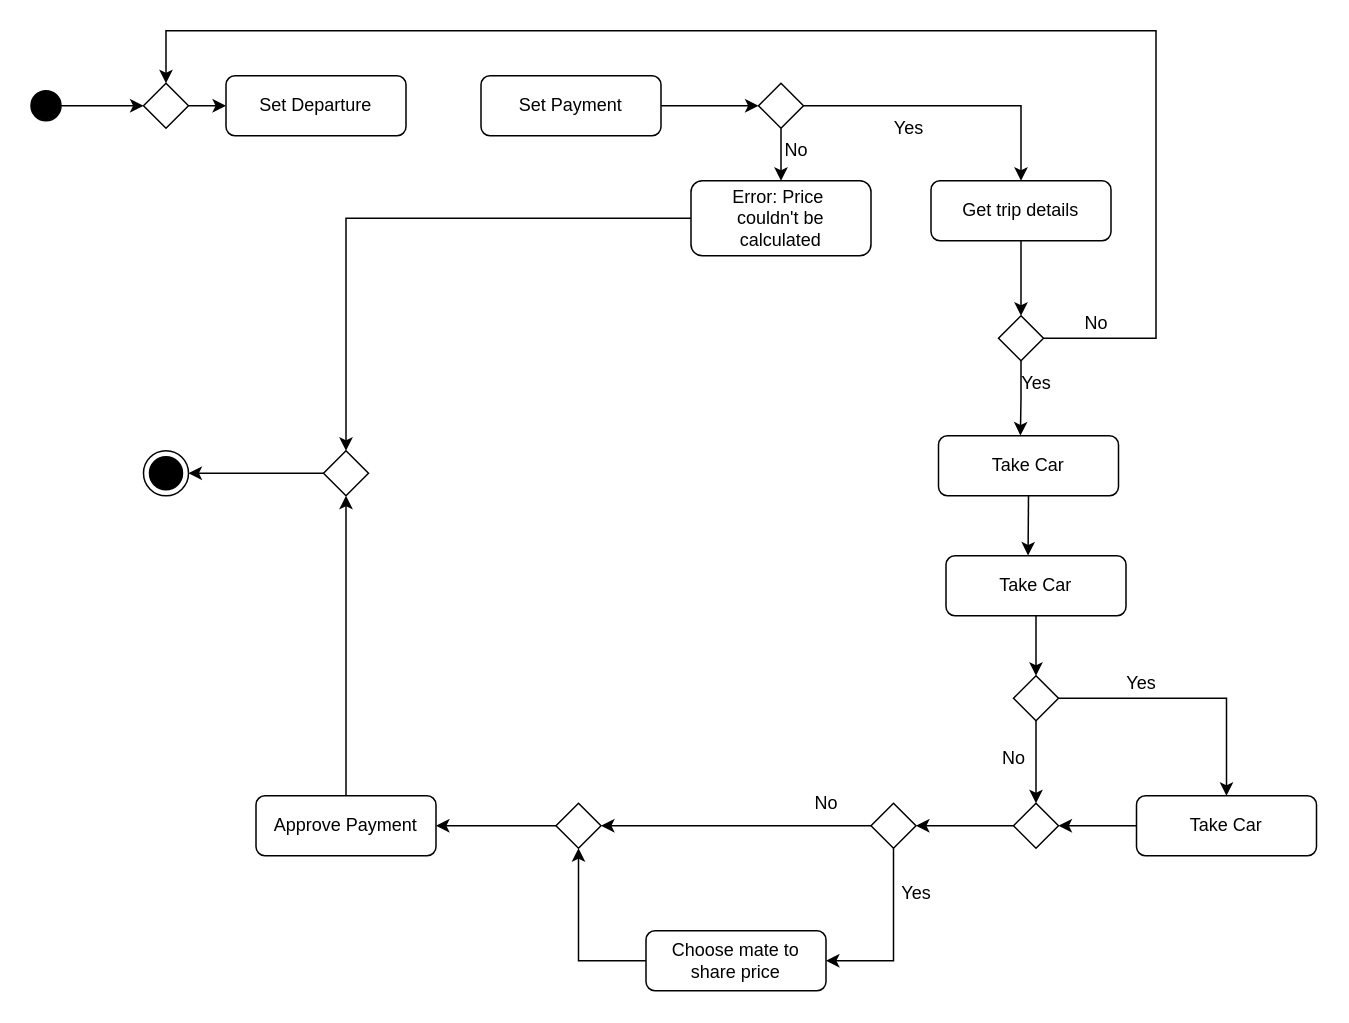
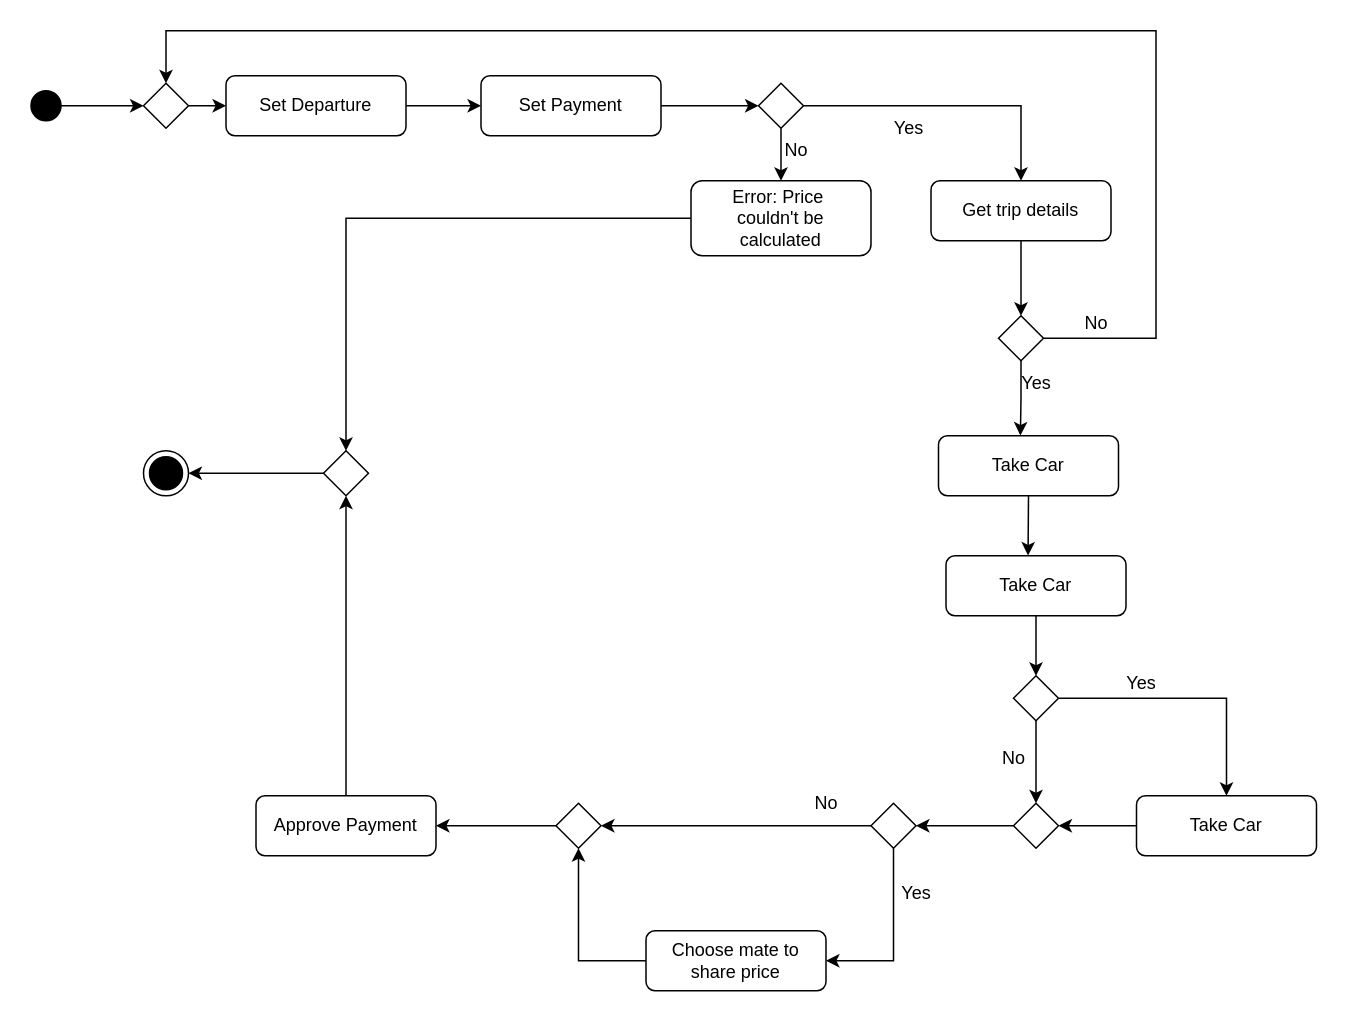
  <mxCell id="0" />
  <mxCell id="1" parent="0" />
+ <mxCell id="2" style="edgeStyle=orthogonalEdgeStyle;rounded=0;orthogonalLoop=1;jettySize=auto;html=1;exitX=1;exitY=0.5;exitDx=0;exitDy=0;entryX=0;entryY=0.5;entryDx=0;entryDy=0;" edge="1" parent="1" source="3" target="7"><mxGeometry relative="1" as="geometry" /></mxCell>
  <mxCell id="3" value="Set Departure" style="rounded=1;whiteSpace=wrap;html=1;fontSize=12;glass=0;strokeWidth=1;shadow=0;" parent="1" vertex="1"><mxGeometry x="150" y="50" width="120" height="40" as="geometry" /></mxCell>
  <mxCell id="4" style="edgeStyle=orthogonalEdgeStyle;rounded=0;orthogonalLoop=1;jettySize=auto;html=1;exitX=1;exitY=0.5;exitDx=0;exitDy=0;entryX=0;entryY=0.5;entryDx=0;entryDy=0;" edge="1" parent="1" source="5" target="3"><mxGeometry relative="1" as="geometry" /></mxCell>
  <mxCell id="5" value="" style="rhombus;whiteSpace=wrap;html=1;shadow=0;fontFamily=Helvetica;fontSize=12;align=center;strokeWidth=1;spacing=6;spacingTop=-4;" parent="1" vertex="1"><mxGeometry x="95" y="55" width="30" height="30" as="geometry" /></mxCell>
  <mxCell id="6" style="edgeStyle=orthogonalEdgeStyle;rounded=0;orthogonalLoop=1;jettySize=auto;html=1;exitX=1;exitY=0.5;exitDx=0;exitDy=0;entryX=0;entryY=0.5;entryDx=0;entryDy=0;" parent="1" source="7" target="17" edge="1"><mxGeometry relative="1" as="geometry" /></mxCell>
  <mxCell id="7" value="Set Payment" style="rounded=1;whiteSpace=wrap;html=1;fontSize=12;glass=0;strokeWidth=1;shadow=0;" parent="1" vertex="1"><mxGeometry x="320" y="50" width="120" height="40" as="geometry" /></mxCell>
  <mxCell id="8" style="edgeStyle=orthogonalEdgeStyle;rounded=0;orthogonalLoop=1;jettySize=auto;html=1;exitX=0.5;exitY=1;exitDx=0;exitDy=0;entryX=0.456;entryY=-0.004;entryDx=0;entryDy=0;entryPerimeter=0;" edge="1" parent="1" source="9" target="22"><mxGeometry relative="1" as="geometry" /></mxCell>
  <mxCell id="9" value="Take Car" style="rounded=1;whiteSpace=wrap;html=1;fontSize=12;glass=0;strokeWidth=1;shadow=0;" parent="1" vertex="1"><mxGeometry x="625" y="290" width="120" height="40" as="geometry" /></mxCell>
  <mxCell id="10" style="edgeStyle=orthogonalEdgeStyle;rounded=0;orthogonalLoop=1;jettySize=auto;html=1;exitX=0;exitY=0.5;exitDx=0;exitDy=0;entryX=0.5;entryY=0;entryDx=0;entryDy=0;" edge="1" parent="1" source="11" target="41"><mxGeometry relative="1" as="geometry" /></mxCell>
  <mxCell id="11" value="Error: Price&amp;nbsp;&lt;br&gt;couldn't be&lt;br&gt;calculated" style="rounded=1;whiteSpace=wrap;html=1;fontSize=12;glass=0;strokeWidth=1;shadow=0;" parent="1" vertex="1"><mxGeometry x="460" y="120" width="120" height="50" as="geometry" /></mxCell>
  <mxCell id="12" style="edgeStyle=orthogonalEdgeStyle;rounded=0;orthogonalLoop=1;jettySize=auto;html=1;exitX=1;exitY=0.5;exitDx=0;exitDy=0;entryX=0;entryY=0.5;entryDx=0;entryDy=0;" edge="1" parent="1" source="13" target="5"><mxGeometry relative="1" as="geometry" /></mxCell>
  <mxCell id="13" value="" style="ellipse;fillColor=strokeColor;html=1;" parent="1" vertex="1"><mxGeometry x="20" y="60" width="20" height="20" as="geometry" /></mxCell>
  <mxCell id="14" value="No" style="text;html=1;align=center;verticalAlign=middle;resizable=0;points=[];autosize=1;strokeColor=none;fillColor=none;" parent="1" vertex="1"><mxGeometry x="510" y="85" width="40" height="30" as="geometry" /></mxCell>
  <mxCell id="15" style="edgeStyle=orthogonalEdgeStyle;rounded=0;orthogonalLoop=1;jettySize=auto;html=1;exitX=0.5;exitY=1;exitDx=0;exitDy=0;entryX=0.5;entryY=0;entryDx=0;entryDy=0;" edge="1" parent="1" source="17" target="11"><mxGeometry relative="1" as="geometry" /></mxCell>
  <mxCell id="16" style="edgeStyle=orthogonalEdgeStyle;rounded=0;orthogonalLoop=1;jettySize=auto;html=1;exitX=1;exitY=0.5;exitDx=0;exitDy=0;entryX=0.5;entryY=0;entryDx=0;entryDy=0;" edge="1" parent="1" source="17" target="44"><mxGeometry relative="1" as="geometry" /></mxCell>
  <mxCell id="17" value="" style="rhombus;whiteSpace=wrap;html=1;shadow=0;fontFamily=Helvetica;fontSize=12;align=center;strokeWidth=1;spacing=6;spacingTop=-4;" parent="1" vertex="1"><mxGeometry x="505" y="55" width="30" height="30" as="geometry" /></mxCell>
  <mxCell id="18" style="edgeStyle=orthogonalEdgeStyle;rounded=0;orthogonalLoop=1;jettySize=auto;html=1;exitX=1;exitY=0.5;exitDx=0;exitDy=0;entryX=0.5;entryY=0;entryDx=0;entryDy=0;" edge="1" parent="1" source="20" target="5"><mxGeometry relative="1" as="geometry"><Array as="points"><mxPoint x="770" y="225" /><mxPoint x="770" y="20" /><mxPoint x="110" y="20" /></Array></mxGeometry></mxCell>
  <mxCell id="19" style="edgeStyle=orthogonalEdgeStyle;rounded=0;orthogonalLoop=1;jettySize=auto;html=1;exitX=0.5;exitY=1;exitDx=0;exitDy=0;entryX=0.455;entryY=-0.004;entryDx=0;entryDy=0;entryPerimeter=0;" edge="1" parent="1" source="20" target="9"><mxGeometry relative="1" as="geometry" /></mxCell>
  <mxCell id="20" value="" style="rhombus;whiteSpace=wrap;html=1;shadow=0;fontFamily=Helvetica;fontSize=12;align=center;strokeWidth=1;spacing=6;spacingTop=-4;" parent="1" vertex="1"><mxGeometry x="665" y="210" width="30" height="30" as="geometry" /></mxCell>
  <mxCell id="21" style="edgeStyle=orthogonalEdgeStyle;rounded=0;orthogonalLoop=1;jettySize=auto;html=1;exitX=0.5;exitY=1;exitDx=0;exitDy=0;entryX=0.5;entryY=0;entryDx=0;entryDy=0;" edge="1" parent="1" source="22" target="26"><mxGeometry relative="1" as="geometry" /></mxCell>
  <mxCell id="22" value="Take Car" style="rounded=1;whiteSpace=wrap;html=1;fontSize=12;glass=0;strokeWidth=1;shadow=0;" parent="1" vertex="1"><mxGeometry x="630" y="370" width="120" height="40" as="geometry" /></mxCell>
  <mxCell id="23" value="Yes" style="text;html=1;align=center;verticalAlign=middle;resizable=0;points=[];autosize=1;strokeColor=none;fillColor=none;" parent="1" vertex="1"><mxGeometry x="670" y="240" width="40" height="30" as="geometry" /></mxCell>
  <mxCell id="24" style="edgeStyle=orthogonalEdgeStyle;rounded=0;orthogonalLoop=1;jettySize=auto;html=1;exitX=0.5;exitY=1;exitDx=0;exitDy=0;entryX=0.5;entryY=0;entryDx=0;entryDy=0;" edge="1" parent="1" source="26" target="29"><mxGeometry relative="1" as="geometry" /></mxCell>
  <mxCell id="25" style="edgeStyle=orthogonalEdgeStyle;rounded=0;orthogonalLoop=1;jettySize=auto;html=1;exitX=1;exitY=0.5;exitDx=0;exitDy=0;entryX=0.5;entryY=0;entryDx=0;entryDy=0;" edge="1" parent="1" source="26" target="46"><mxGeometry relative="1" as="geometry" /></mxCell>
  <mxCell id="26" value="" style="rhombus;whiteSpace=wrap;html=1;shadow=0;fontFamily=Helvetica;fontSize=12;align=center;strokeWidth=1;spacing=6;spacingTop=-4;" parent="1" vertex="1"><mxGeometry x="675" y="450" width="30" height="30" as="geometry" /></mxCell>
  <mxCell id="27" value="No" style="text;html=1;align=center;verticalAlign=middle;resizable=0;points=[];autosize=1;strokeColor=none;fillColor=none;" parent="1" vertex="1"><mxGeometry x="710" y="200" width="40" height="30" as="geometry" /></mxCell>
  <mxCell id="28" style="edgeStyle=orthogonalEdgeStyle;rounded=0;orthogonalLoop=1;jettySize=auto;html=1;exitX=0;exitY=0.5;exitDx=0;exitDy=0;entryX=1;entryY=0.5;entryDx=0;entryDy=0;" edge="1" parent="1" source="29" target="38"><mxGeometry relative="1" as="geometry" /></mxCell>
  <mxCell id="29" value="" style="rhombus;whiteSpace=wrap;html=1;shadow=0;fontFamily=Helvetica;fontSize=12;align=center;strokeWidth=1;spacing=6;spacingTop=-4;" parent="1" vertex="1"><mxGeometry x="675" y="535" width="30" height="30" as="geometry" /></mxCell>
  <mxCell id="30" value="Yes" style="text;html=1;align=center;verticalAlign=middle;resizable=0;points=[];autosize=1;strokeColor=none;fillColor=none;" parent="1" vertex="1"><mxGeometry x="740" y="440" width="40" height="30" as="geometry" /></mxCell>
  <mxCell id="31" value="No" style="text;html=1;align=center;verticalAlign=middle;resizable=0;points=[];autosize=1;strokeColor=none;fillColor=none;" parent="1" vertex="1"><mxGeometry x="655" y="490" width="40" height="30" as="geometry" /></mxCell>
  <mxCell id="32" style="edgeStyle=orthogonalEdgeStyle;rounded=0;orthogonalLoop=1;jettySize=auto;html=1;exitX=0.5;exitY=0;exitDx=0;exitDy=0;entryX=0.5;entryY=1;entryDx=0;entryDy=0;" edge="1" parent="1" source="33" target="41"><mxGeometry relative="1" as="geometry" /></mxCell>
  <mxCell id="33" value="Approve Payment" style="rounded=1;whiteSpace=wrap;html=1;fontSize=12;glass=0;strokeWidth=1;shadow=0;" parent="1" vertex="1"><mxGeometry x="170" y="530" width="120" height="40" as="geometry" /></mxCell>
  <mxCell id="34" style="edgeStyle=orthogonalEdgeStyle;rounded=0;orthogonalLoop=1;jettySize=auto;html=1;exitX=0;exitY=0.5;exitDx=0;exitDy=0;entryX=0.5;entryY=1;entryDx=0;entryDy=0;" edge="1" parent="1" source="35" target="48"><mxGeometry relative="1" as="geometry" /></mxCell>
  <mxCell id="35" value="Choose mate to share price" style="rounded=1;whiteSpace=wrap;html=1;fontSize=12;glass=0;strokeWidth=1;shadow=0;" parent="1" vertex="1"><mxGeometry x="430" y="620" width="120" height="40" as="geometry" /></mxCell>
  <mxCell id="36" style="edgeStyle=orthogonalEdgeStyle;rounded=0;orthogonalLoop=1;jettySize=auto;html=1;exitX=0.5;exitY=1;exitDx=0;exitDy=0;entryX=1;entryY=0.5;entryDx=0;entryDy=0;" edge="1" parent="1" source="38" target="35"><mxGeometry relative="1" as="geometry" /></mxCell>
  <mxCell id="37" style="edgeStyle=orthogonalEdgeStyle;rounded=0;orthogonalLoop=1;jettySize=auto;html=1;exitX=0;exitY=0.5;exitDx=0;exitDy=0;entryX=1;entryY=0.5;entryDx=0;entryDy=0;" edge="1" parent="1" source="38" target="48"><mxGeometry relative="1" as="geometry" /></mxCell>
  <mxCell id="38" value="" style="rhombus;whiteSpace=wrap;html=1;shadow=0;fontFamily=Helvetica;fontSize=12;align=center;strokeWidth=1;spacing=6;spacingTop=-4;" parent="1" vertex="1"><mxGeometry x="580" y="535" width="30" height="30" as="geometry" /></mxCell>
  <mxCell id="39" value="Yes" style="text;html=1;align=center;verticalAlign=middle;resizable=0;points=[];autosize=1;strokeColor=none;fillColor=none;" parent="1" vertex="1"><mxGeometry x="585" y="70" width="40" height="30" as="geometry" /></mxCell>
  <mxCell id="40" style="edgeStyle=orthogonalEdgeStyle;rounded=0;orthogonalLoop=1;jettySize=auto;html=1;exitX=0;exitY=0.5;exitDx=0;exitDy=0;entryX=1;entryY=0.5;entryDx=0;entryDy=0;" edge="1" parent="1" source="41" target="42"><mxGeometry relative="1" as="geometry" /></mxCell>
  <mxCell id="41" value="" style="rhombus;whiteSpace=wrap;html=1;shadow=0;fontFamily=Helvetica;fontSize=12;align=center;strokeWidth=1;spacing=6;spacingTop=-4;" parent="1" vertex="1"><mxGeometry x="215" y="300" width="30" height="30" as="geometry" /></mxCell>
  <mxCell id="42" value="" style="ellipse;html=1;shape=endState;fillColor=strokeColor;" parent="1" vertex="1"><mxGeometry x="95" y="300" width="30" height="30" as="geometry" /></mxCell>
  <mxCell id="43" style="edgeStyle=orthogonalEdgeStyle;rounded=0;orthogonalLoop=1;jettySize=auto;html=1;exitX=0.5;exitY=1;exitDx=0;exitDy=0;entryX=0.5;entryY=0;entryDx=0;entryDy=0;" edge="1" parent="1" source="44" target="20"><mxGeometry relative="1" as="geometry" /></mxCell>
  <mxCell id="44" value="Get trip details" style="rounded=1;whiteSpace=wrap;html=1;fontSize=12;glass=0;strokeWidth=1;shadow=0;" vertex="1" parent="1"><mxGeometry x="620" y="120" width="120" height="40" as="geometry" /></mxCell>
  <mxCell id="45" style="edgeStyle=orthogonalEdgeStyle;rounded=0;orthogonalLoop=1;jettySize=auto;html=1;exitX=0;exitY=0.5;exitDx=0;exitDy=0;entryX=1;entryY=0.5;entryDx=0;entryDy=0;" edge="1" parent="1" source="46" target="29"><mxGeometry relative="1" as="geometry" /></mxCell>
  <mxCell id="46" value="Take Car" style="rounded=1;whiteSpace=wrap;html=1;fontSize=12;glass=0;strokeWidth=1;shadow=0;" vertex="1" parent="1"><mxGeometry x="757" y="530" width="120" height="40" as="geometry" /></mxCell>
  <mxCell id="47" style="edgeStyle=orthogonalEdgeStyle;rounded=0;orthogonalLoop=1;jettySize=auto;html=1;exitX=0;exitY=0.5;exitDx=0;exitDy=0;entryX=1;entryY=0.5;entryDx=0;entryDy=0;" edge="1" parent="1" source="48" target="33"><mxGeometry relative="1" as="geometry" /></mxCell>
  <mxCell id="48" value="" style="rhombus;whiteSpace=wrap;html=1;shadow=0;fontFamily=Helvetica;fontSize=12;align=center;strokeWidth=1;spacing=6;spacingTop=-4;" vertex="1" parent="1"><mxGeometry x="370" y="535" width="30" height="30" as="geometry" /></mxCell>
  <mxCell id="49" value="Yes" style="text;html=1;align=center;verticalAlign=middle;resizable=0;points=[];autosize=1;strokeColor=none;fillColor=none;" vertex="1" parent="1"><mxGeometry x="590" y="580" width="40" height="30" as="geometry" /></mxCell>
  <mxCell id="50" value="No" style="text;html=1;align=center;verticalAlign=middle;resizable=0;points=[];autosize=1;strokeColor=none;fillColor=none;" vertex="1" parent="1"><mxGeometry x="530" y="520" width="40" height="30" as="geometry" /></mxCell>
